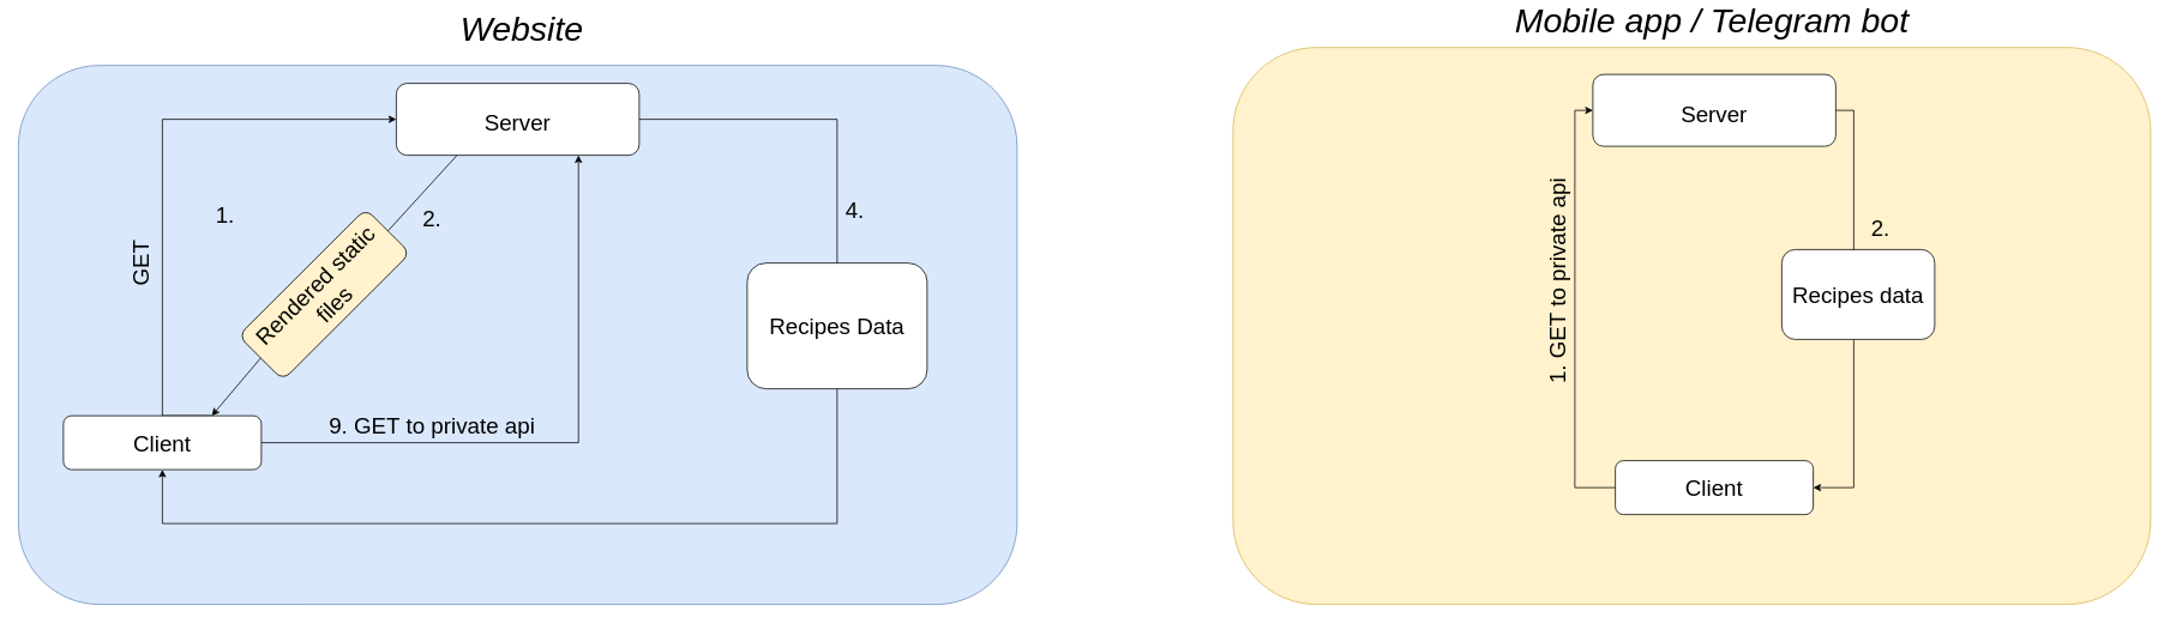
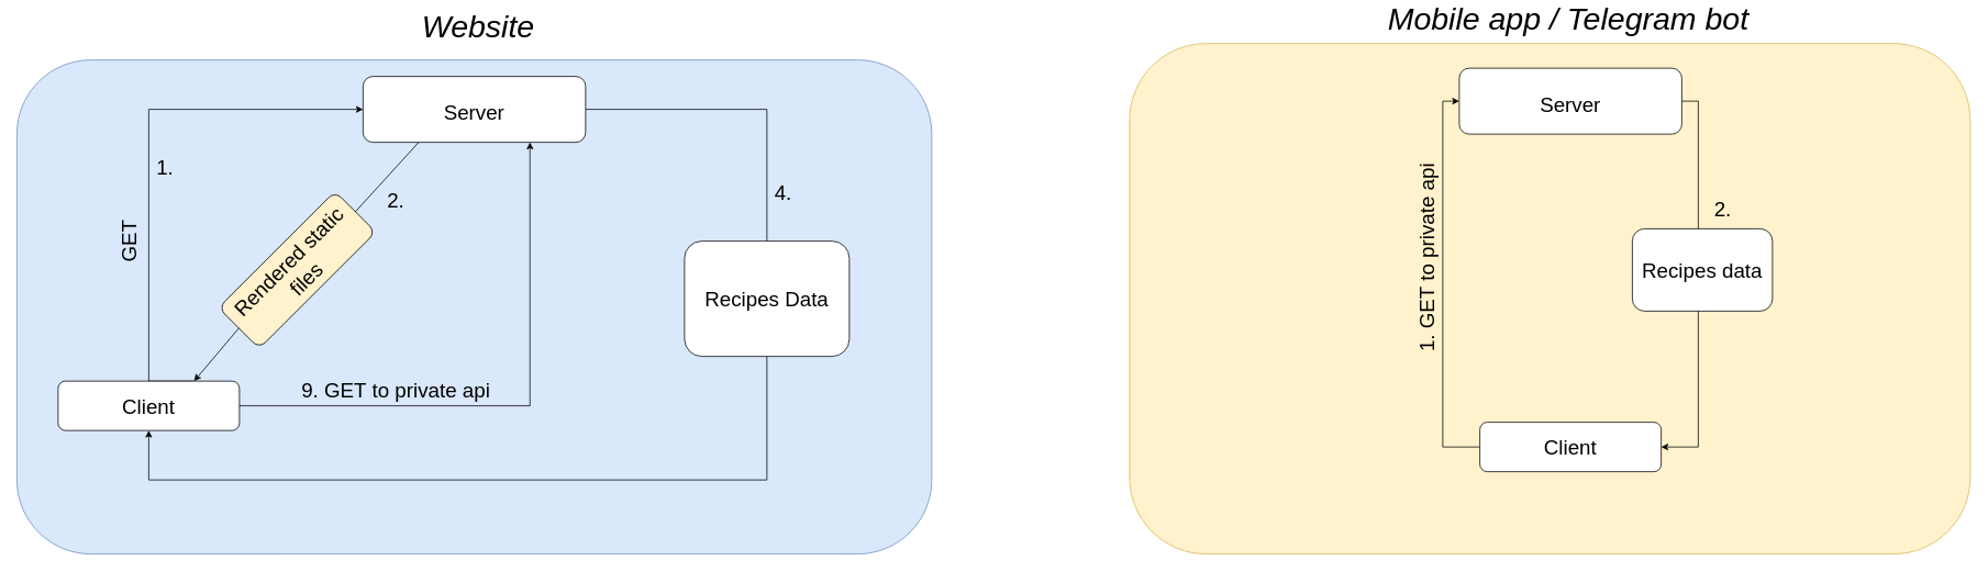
  <mxCell id="0" />
  <mxCell id="1" parent="0" />
  <mxCell id="2" value="" style="rounded=1;whiteSpace=wrap;html=1;fillColor=#dae8fc;strokeColor=#6c8ebf;" vertex="1" parent="1"><mxGeometry x="20" y="70" width="1110" height="600" as="geometry" /></mxCell>
  <mxCell id="3" value="Website" style="text;html=1;strokeColor=none;fillColor=none;align=center;verticalAlign=middle;whiteSpace=wrap;rounded=0;fontSize=38;fontStyle=2" vertex="1" parent="1"><mxGeometry x="540" y="20" width="80" height="20" as="geometry" /></mxCell>
  <mxCell id="4" style="edgeStyle=orthogonalEdgeStyle;rounded=0;orthogonalLoop=1;jettySize=auto;html=1;exitX=1;exitY=0.5;exitDx=0;exitDy=0;entryX=0.5;entryY=1;entryDx=0;entryDy=0;fontSize=25;" edge="1" parent="1" source="5" target="8"><mxGeometry relative="1" as="geometry"><Array as="points"><mxPoint x="930" y="130" /><mxPoint x="930" y="580" /><mxPoint x="180" y="580" /></Array></mxGeometry></mxCell>
  <mxCell id="5" value="&lt;font style=&quot;font-size: 25px&quot;&gt;Server&lt;/font&gt;" style="rounded=1;whiteSpace=wrap;html=1;fontSize=38;" vertex="1" parent="1"><mxGeometry x="440" y="90" width="270" height="80" as="geometry" /></mxCell>
  <mxCell id="6" style="edgeStyle=orthogonalEdgeStyle;rounded=0;orthogonalLoop=1;jettySize=auto;html=1;exitX=0.75;exitY=0;exitDx=0;exitDy=0;entryX=0;entryY=0.5;entryDx=0;entryDy=0;fontSize=25;" edge="1" parent="1" source="8" target="5"><mxGeometry relative="1" as="geometry"><Array as="points"><mxPoint x="180" y="460" /><mxPoint x="180" y="130" /></Array></mxGeometry></mxCell>
  <mxCell id="7" style="edgeStyle=orthogonalEdgeStyle;rounded=0;orthogonalLoop=1;jettySize=auto;html=1;exitX=1;exitY=0.5;exitDx=0;exitDy=0;entryX=0.75;entryY=1;entryDx=0;entryDy=0;fontSize=25;" edge="1" parent="1" source="8" target="5"><mxGeometry relative="1" as="geometry" /></mxCell>
  <mxCell id="8" value="Client" style="rounded=1;whiteSpace=wrap;html=1;fontSize=25;" vertex="1" parent="1"><mxGeometry x="70" y="460" width="220" height="60" as="geometry" /></mxCell>
  <mxCell id="9" value="GET" style="text;html=1;strokeColor=none;fillColor=none;align=center;verticalAlign=middle;whiteSpace=wrap;rounded=0;fontSize=25;rotation=-90;" vertex="1" parent="1"><mxGeometry x="120" y="280" width="70" height="20" as="geometry" /></mxCell>
  <mxCell id="10" value="Rendered static files" style="rounded=1;whiteSpace=wrap;html=1;fontSize=25;rotation=-45;fillColor=#fff2cc;" vertex="1" parent="1"><mxGeometry x="260" y="290" width="200" height="70" as="geometry" /></mxCell>
  <mxCell id="11" value="" style="endArrow=classic;html=1;fontSize=25;entryX=0.75;entryY=0;entryDx=0;entryDy=0;exitX=0;exitY=0.5;exitDx=0;exitDy=0;" edge="1" parent="1" source="10" target="8"><mxGeometry width="50" height="50" relative="1" as="geometry"><mxPoint x="1320" y="580" as="sourcePoint" /><mxPoint x="1170" y="310" as="targetPoint" /></mxGeometry></mxCell>
  <mxCell id="12" value="" style="endArrow=none;html=1;fontSize=25;entryX=1;entryY=0.5;entryDx=0;entryDy=0;exitX=0.25;exitY=1;exitDx=0;exitDy=0;" edge="1" parent="1" source="5" target="10"><mxGeometry width="50" height="50" relative="1" as="geometry"><mxPoint x="1320" y="580" as="sourcePoint" /><mxPoint x="1370" y="530" as="targetPoint" /></mxGeometry></mxCell>
- <mxCell id="13" value="1." style="text;html=1;strokeColor=none;fillColor=none;align=center;verticalAlign=middle;whiteSpace=wrap;rounded=0;fontSize=25;" vertex="1" parent="1"><mxGeometry x="230" y="225" width="40" height="20" as="geometry" /></mxCell>
+ <mxCell id="13" value="1." style="text;html=1;strokeColor=none;fillColor=none;align=center;verticalAlign=middle;whiteSpace=wrap;rounded=0;fontSize=25;" vertex="1" parent="1"><mxGeometry x="180" y="190" width="40" height="20" as="geometry" /></mxCell>
  <mxCell id="14" value="2." style="text;html=1;strokeColor=none;fillColor=none;align=center;verticalAlign=middle;whiteSpace=wrap;rounded=0;fontSize=25;" vertex="1" parent="1"><mxGeometry x="460" y="230" width="40" height="20" as="geometry" /></mxCell>
  <mxCell id="15" value="9. GET to private api" style="text;html=1;strokeColor=none;fillColor=none;align=center;verticalAlign=middle;whiteSpace=wrap;rounded=0;fontSize=25;" vertex="1" parent="1"><mxGeometry x="350" y="460" width="260" height="20" as="geometry" /></mxCell>
  <mxCell id="16" value="Recipes Data" style="rounded=1;whiteSpace=wrap;html=1;fontSize=25;" vertex="1" parent="1"><mxGeometry x="830" y="290" width="200" height="140" as="geometry" /></mxCell>
  <mxCell id="17" value="4." style="text;html=1;strokeColor=none;fillColor=none;align=center;verticalAlign=middle;whiteSpace=wrap;rounded=0;fontSize=25;" vertex="1" parent="1"><mxGeometry x="930" y="220" width="40" height="20" as="geometry" /></mxCell>
  <mxCell id="18" value="" style="rounded=1;whiteSpace=wrap;html=1;fontSize=25;fillColor=#fff2cc;strokeColor=#d6b656;" vertex="1" parent="1"><mxGeometry x="1370" y="50" width="1020" height="620" as="geometry" /></mxCell>
  <mxCell id="19" style="edgeStyle=orthogonalEdgeStyle;rounded=0;orthogonalLoop=1;jettySize=auto;html=1;exitX=1;exitY=0.5;exitDx=0;exitDy=0;entryX=1;entryY=0.5;entryDx=0;entryDy=0;fontSize=25;" edge="1" parent="1" source="20" target="22"><mxGeometry relative="1" as="geometry" /></mxCell>
  <mxCell id="20" value="&lt;font style=&quot;font-size: 25px&quot;&gt;Server&lt;/font&gt;" style="rounded=1;whiteSpace=wrap;html=1;fontSize=38;" vertex="1" parent="1"><mxGeometry x="1770" y="80" width="270" height="80" as="geometry" /></mxCell>
  <mxCell id="21" style="edgeStyle=orthogonalEdgeStyle;rounded=0;orthogonalLoop=1;jettySize=auto;html=1;exitX=0;exitY=0.5;exitDx=0;exitDy=0;entryX=0;entryY=0.5;entryDx=0;entryDy=0;fontSize=25;" edge="1" parent="1" source="22" target="20"><mxGeometry relative="1" as="geometry" /></mxCell>
  <mxCell id="22" value="Client" style="rounded=1;whiteSpace=wrap;html=1;fontSize=25;" vertex="1" parent="1"><mxGeometry x="1795" y="510" width="220" height="60" as="geometry" /></mxCell>
  <mxCell id="23" value="1. GET to private api" style="text;html=1;strokeColor=none;fillColor=none;align=center;verticalAlign=middle;whiteSpace=wrap;rounded=0;fontSize=25;rotation=-90;" vertex="1" parent="1"><mxGeometry x="1600" y="300" width="260" height="20" as="geometry" /></mxCell>
  <mxCell id="24" value="Recipes data" style="rounded=1;whiteSpace=wrap;html=1;fontSize=25;" vertex="1" parent="1"><mxGeometry x="1980" y="275" width="170" height="100" as="geometry" /></mxCell>
  <mxCell id="25" value="2." style="text;html=1;strokeColor=none;fillColor=none;align=center;verticalAlign=middle;whiteSpace=wrap;rounded=0;fontSize=25;" vertex="1" parent="1"><mxGeometry x="2070" y="240" width="40" height="20" as="geometry" /></mxCell>
  <mxCell id="26" value="Mobile app / Telegram bot" style="text;html=1;strokeColor=none;fillColor=none;align=center;verticalAlign=middle;whiteSpace=wrap;rounded=0;fontSize=38;fontStyle=2" vertex="1" parent="1"><mxGeometry x="1660" y="20" width="485" as="geometry" /></mxCell>
